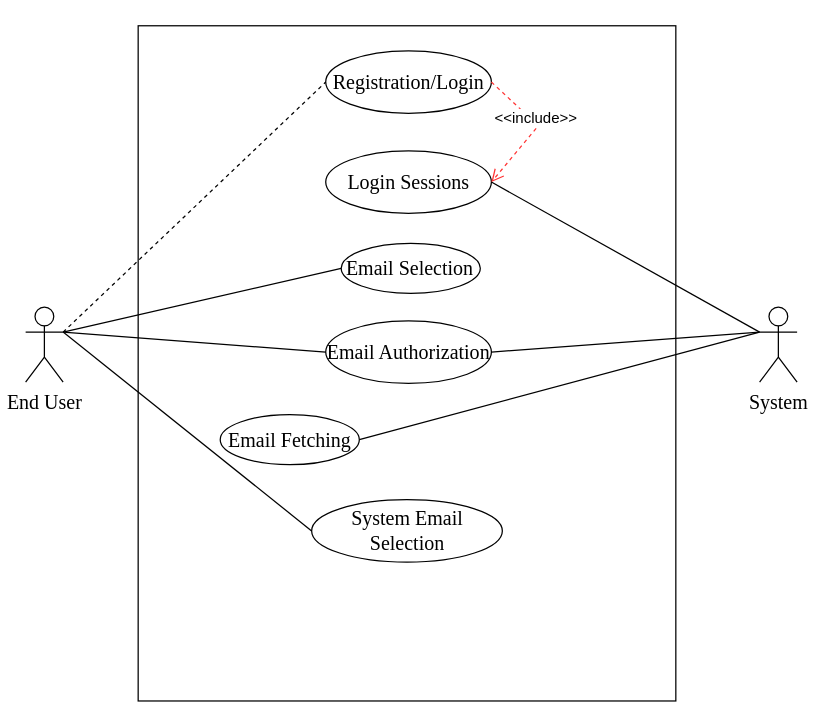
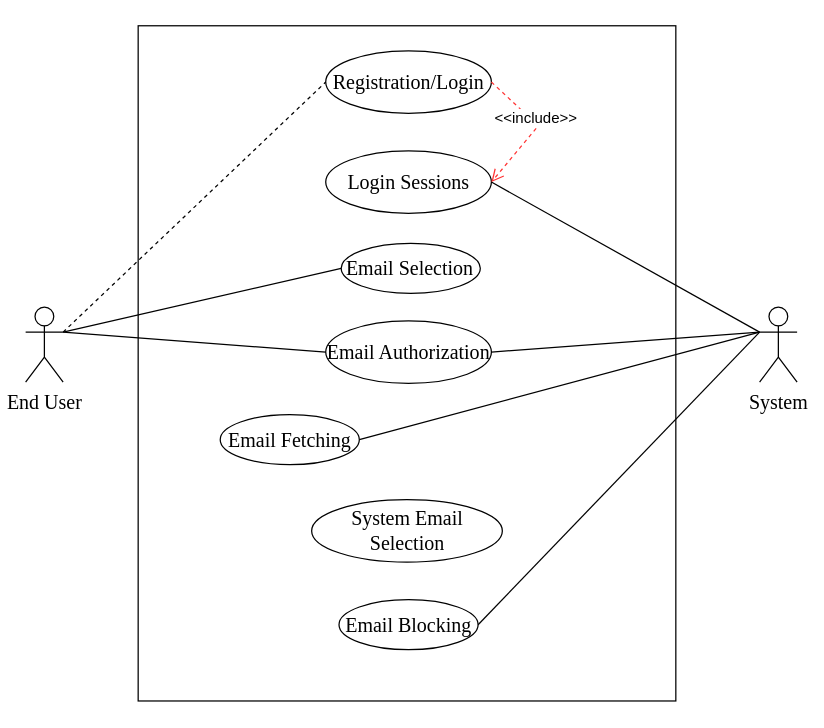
  <mxCell id="0" />
  <mxCell id="1" parent="0" />
  <mxCell id="2" value="" style="whiteSpace=wrap;html=1;fillColor=none;" parent="1" vertex="1"><mxGeometry x="110" y="20" width="430" height="540" as="geometry" /></mxCell>
  <mxCell id="3" value="&lt;font style=&quot;font-size: 16px;&quot; face=&quot;Times New Roman&quot;&gt;End User&lt;/font&gt;" style="shape=umlActor;verticalLabelPosition=bottom;verticalAlign=top;html=1;outlineConnect=0;" parent="1" vertex="1"><mxGeometry x="20" y="245" width="30" height="60" as="geometry" /></mxCell>
  <mxCell id="4" value="&lt;div style=&quot;font-size: 16px;&quot;&gt;&lt;font face=&quot;Times New Roman&quot;&gt;System&lt;/font&gt;&lt;/div&gt;" style="shape=umlActor;verticalLabelPosition=bottom;verticalAlign=top;html=1;outlineConnect=0;" parent="1" vertex="1"><mxGeometry x="607" y="245" width="30" height="60" as="geometry" /></mxCell>
  <mxCell id="5" value="&lt;font face=&quot;Times New Roman&quot; style=&quot;font-size: 16px;&quot;&gt;Registration/Login&lt;br style=&quot;font-size: 16px;&quot;&gt;&lt;/font&gt;" style="ellipse;whiteSpace=wrap;html=1;fillColor=none;fontSize=16;" parent="1" vertex="1"><mxGeometry x="260" y="40" width="132.5" height="50" as="geometry" /></mxCell>
  <mxCell id="6" value="" style="endArrow=none;html=1;rounded=0;entryX=0;entryY=0.5;entryDx=0;entryDy=0;exitX=1;exitY=0.333;exitDx=0;exitDy=0;exitPerimeter=0;dashed=1;" parent="1" source="3" target="5" edge="1"><mxGeometry width="50" height="50" relative="1" as="geometry"><mxPoint x="290" y="310" as="sourcePoint" /><mxPoint x="340" y="260" as="targetPoint" /></mxGeometry></mxCell>
  <mxCell id="7" value="&lt;font face=&quot;Times New Roman&quot;&gt;Email Fetching&lt;br&gt;&lt;/font&gt;" style="ellipse;whiteSpace=wrap;html=1;fillColor=none;fontSize=16;" parent="1" vertex="1"><mxGeometry x="175.63" y="331" width="111.25" height="40" as="geometry" /></mxCell>
  <mxCell id="8" value="" style="endArrow=none;html=1;rounded=0;entryX=1;entryY=0.5;entryDx=0;entryDy=0;exitX=0;exitY=0.333;exitDx=0;exitDy=0;exitPerimeter=0;" parent="1" source="4" target="7" edge="1"><mxGeometry width="50" height="50" relative="1" as="geometry"><mxPoint x="290" y="310" as="sourcePoint" /><mxPoint x="340" y="260" as="targetPoint" /></mxGeometry></mxCell>
  <mxCell id="9" value="" style="endArrow=none;html=1;rounded=0;exitX=1;exitY=0.333;exitDx=0;exitDy=0;exitPerimeter=0;entryX=0;entryY=0.5;entryDx=0;entryDy=0;" parent="1" source="3" target="13" edge="1"><mxGeometry width="50" height="50" relative="1" as="geometry"><mxPoint x="462" y="330" as="sourcePoint" /><mxPoint x="270" y="120" as="targetPoint" /></mxGeometry></mxCell>
  <mxCell id="10" value="&lt;font face=&quot;Times New Roman&quot;&gt;Login Sessions&lt;/font&gt;" style="ellipse;whiteSpace=wrap;html=1;fillColor=none;fontSize=16;" parent="1" vertex="1"><mxGeometry x="260" y="120" width="132.5" height="50" as="geometry" /></mxCell>
  <mxCell id="11" value="" style="endArrow=none;html=1;rounded=0;exitX=0;exitY=0.333;exitDx=0;exitDy=0;exitPerimeter=0;entryX=1;entryY=0.5;entryDx=0;entryDy=0;" parent="1" source="4" target="10" edge="1"><mxGeometry width="50" height="50" relative="1" as="geometry"><mxPoint x="290" y="310" as="sourcePoint" /><mxPoint x="340" y="260" as="targetPoint" /></mxGeometry></mxCell>
  <mxCell id="12" value="&amp;lt;&amp;lt;include&amp;gt;&amp;gt;" style="verticalAlign=bottom;endArrow=open;dashed=1;endSize=8;rounded=0;fontSize=12;entryX=1;entryY=0.5;entryDx=0;entryDy=0;fontColor=#000000;labelBorderColor=none;html=1;strokeColor=#FF3333;exitX=1;exitY=0.5;exitDx=0;exitDy=0;" parent="1" source="5" target="10" edge="1"><mxGeometry relative="1" as="geometry"><mxPoint x="252" y="297" as="sourcePoint" /><mxPoint x="253" y="65" as="targetPoint" /><Array as="points"><mxPoint x="430" y="100" /></Array></mxGeometry></mxCell>
  <mxCell id="13" value="&lt;font face=&quot;Times New Roman&quot;&gt;Email Selection&lt;br&gt;&lt;/font&gt;" style="ellipse;whiteSpace=wrap;html=1;fillColor=none;fontSize=16;" parent="1" vertex="1"><mxGeometry x="272.37" y="194" width="111.25" height="40" as="geometry" /></mxCell>
+ <mxCell id="14" value="&lt;font face=&quot;Times New Roman&quot;&gt;Email Blocking&lt;br&gt;&lt;/font&gt;" style="ellipse;whiteSpace=wrap;html=1;fillColor=none;fontSize=16;" parent="1" vertex="1"><mxGeometry x="270.63" y="479" width="111.25" height="40" as="geometry" /></mxCell>
  <mxCell id="15" value="&lt;font face=&quot;Times New Roman&quot;&gt;Email Authorization&lt;br&gt;&lt;/font&gt;" style="ellipse;whiteSpace=wrap;html=1;fillColor=none;fontSize=16;" parent="1" vertex="1"><mxGeometry x="260.01" y="256" width="132.5" height="50" as="geometry" /></mxCell>
  <mxCell id="16" value="" style="endArrow=none;html=1;rounded=0;exitX=1;exitY=0.333;exitDx=0;exitDy=0;exitPerimeter=0;entryX=0;entryY=0.5;entryDx=0;entryDy=0;" parent="1" source="3" target="15" edge="1"><mxGeometry width="50" height="50" relative="1" as="geometry"><mxPoint x="60" y="275" as="sourcePoint" /><mxPoint x="279" y="350" as="targetPoint" /></mxGeometry></mxCell>
  <mxCell id="17" value="" style="endArrow=none;html=1;rounded=0;entryX=1;entryY=0.5;entryDx=0;entryDy=0;exitX=0;exitY=0.333;exitDx=0;exitDy=0;exitPerimeter=0;" parent="1" source="4" target="15" edge="1"><mxGeometry width="50" height="50" relative="1" as="geometry"><mxPoint x="570" y="290" as="sourcePoint" /><mxPoint x="403" y="135" as="targetPoint" /></mxGeometry></mxCell>
+ <mxCell id="18" value="" style="endArrow=none;html=1;rounded=0;entryX=1;entryY=0.5;entryDx=0;entryDy=0;exitX=0;exitY=0.333;exitDx=0;exitDy=0;exitPerimeter=0;" parent="1" source="4" target="14" edge="1"><mxGeometry width="50" height="50" relative="1" as="geometry"><mxPoint x="599" y="275" as="sourcePoint" /><mxPoint x="391" y="270" as="targetPoint" /></mxGeometry></mxCell>
  <mxCell id="19" value="&lt;font face=&quot;Times New Roman&quot;&gt;System Email Selection&lt;br&gt;&lt;/font&gt;" style="ellipse;whiteSpace=wrap;html=1;fillColor=none;fontSize=16;" parent="1" vertex="1"><mxGeometry x="248.74" y="399" width="152.51" height="50" as="geometry" /></mxCell>
- <mxCell id="20" value="" style="endArrow=none;html=1;rounded=0;exitX=1;exitY=0.333;exitDx=0;exitDy=0;exitPerimeter=0;entryX=0;entryY=0.5;entryDx=0;entryDy=0;" parent="1" source="3" target="19" edge="1"><mxGeometry width="50" height="50" relative="1" as="geometry"><mxPoint x="60" y="275" as="sourcePoint" /><mxPoint x="279" y="210" as="targetPoint" /></mxGeometry></mxCell>
